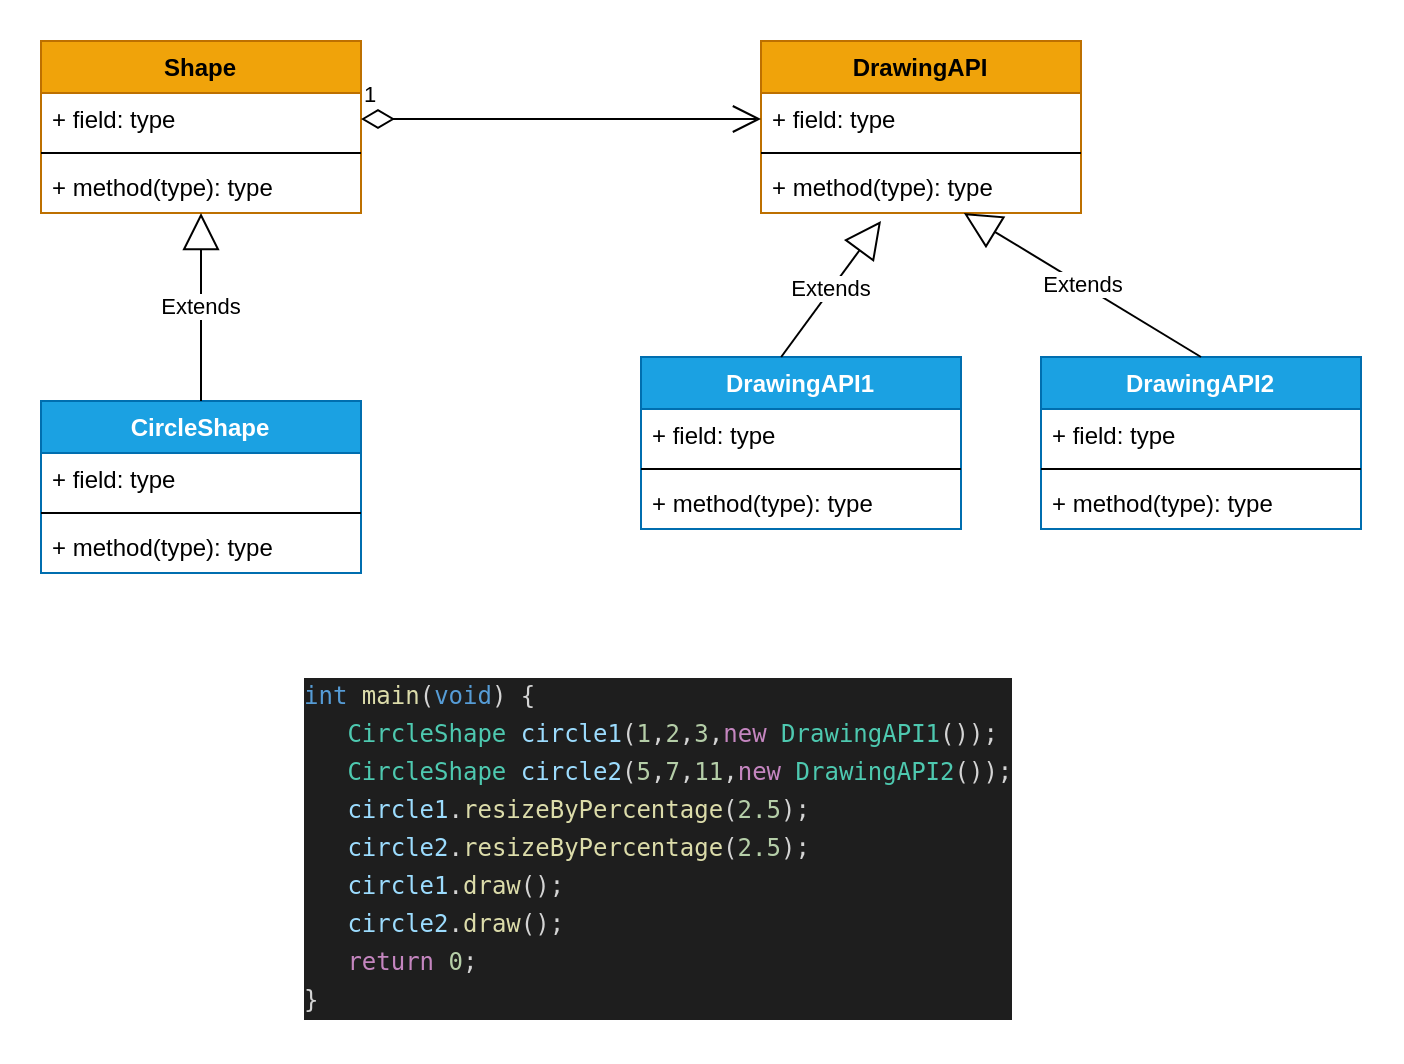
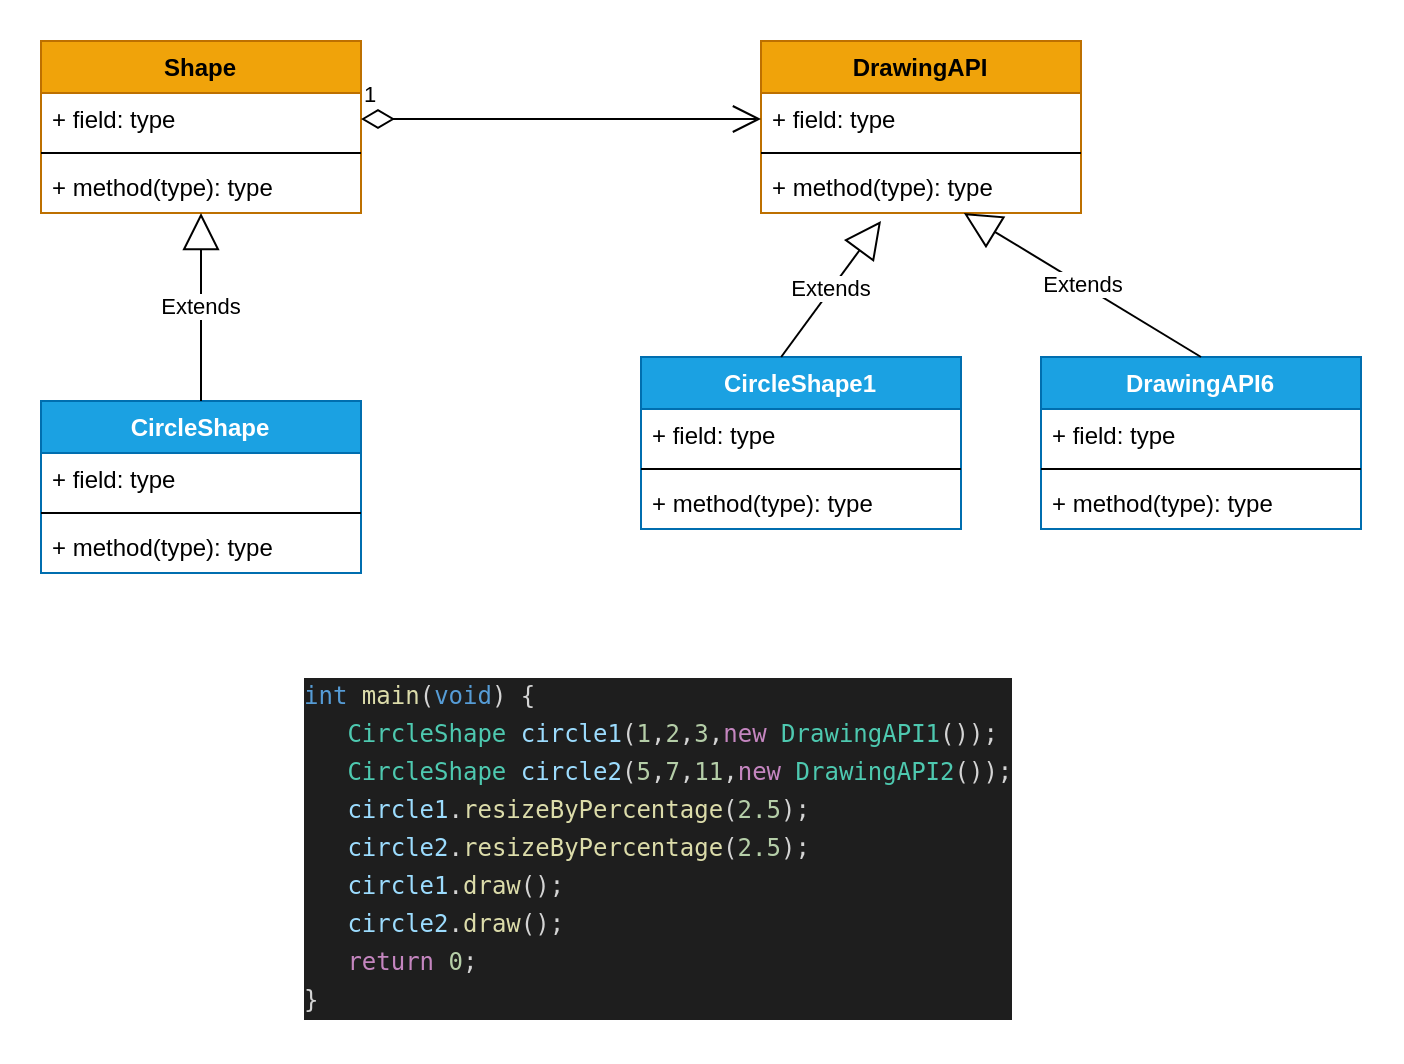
  <mxCell id="0" />
  <mxCell id="1" parent="0" />
  <mxCell id="2" value="DrawingAPI" style="swimlane;fontStyle=1;align=center;verticalAlign=top;childLayout=stackLayout;horizontal=1;startSize=26;horizontalStack=0;resizeParent=1;resizeParentMax=0;resizeLast=0;collapsible=1;marginBottom=0;fillColor=#f0a30a;fontColor=#000000;strokeColor=#BD7000;" parent="1" vertex="1"><mxGeometry x="380" y="20" width="160" height="86" as="geometry" /></mxCell>
  <mxCell id="3" value="+ field: type" style="text;strokeColor=none;fillColor=none;align=left;verticalAlign=top;spacingLeft=4;spacingRight=4;overflow=hidden;rotatable=0;points=[[0,0.5],[1,0.5]];portConstraint=eastwest;" parent="2" vertex="1"><mxGeometry y="26" width="160" height="26" as="geometry" /></mxCell>
  <mxCell id="4" value="" style="line;strokeWidth=1;fillColor=none;align=left;verticalAlign=middle;spacingTop=-1;spacingLeft=3;spacingRight=3;rotatable=0;labelPosition=right;points=[];portConstraint=eastwest;" parent="2" vertex="1"><mxGeometry y="52" width="160" height="8" as="geometry" /></mxCell>
  <mxCell id="5" value="+ method(type): type" style="text;strokeColor=none;fillColor=none;align=left;verticalAlign=top;spacingLeft=4;spacingRight=4;overflow=hidden;rotatable=0;points=[[0,0.5],[1,0.5]];portConstraint=eastwest;" parent="2" vertex="1"><mxGeometry y="60" width="160" height="26" as="geometry" /></mxCell>
- <mxCell id="6" value="DrawingAPI1" style="swimlane;fontStyle=1;align=center;verticalAlign=top;childLayout=stackLayout;horizontal=1;startSize=26;horizontalStack=0;resizeParent=1;resizeParentMax=0;resizeLast=0;collapsible=1;marginBottom=0;fillColor=#1ba1e2;fontColor=#ffffff;strokeColor=#006EAF;" parent="1" vertex="1"><mxGeometry x="320" y="178" width="160" height="86" as="geometry" /></mxCell>
+ <mxCell id="6" value="CircleShape1" style="swimlane;fontStyle=1;align=center;verticalAlign=top;childLayout=stackLayout;horizontal=1;startSize=26;horizontalStack=0;resizeParent=1;resizeParentMax=0;resizeLast=0;collapsible=1;marginBottom=0;fillColor=#1ba1e2;fontColor=#ffffff;strokeColor=#006EAF;" parent="1" vertex="1"><mxGeometry x="320" y="178" width="160" height="86" as="geometry" /></mxCell>
  <mxCell id="7" value="+ field: type" style="text;strokeColor=none;fillColor=none;align=left;verticalAlign=top;spacingLeft=4;spacingRight=4;overflow=hidden;rotatable=0;points=[[0,0.5],[1,0.5]];portConstraint=eastwest;" parent="6" vertex="1"><mxGeometry y="26" width="160" height="26" as="geometry" /></mxCell>
  <mxCell id="8" value="" style="line;strokeWidth=1;fillColor=none;align=left;verticalAlign=middle;spacingTop=-1;spacingLeft=3;spacingRight=3;rotatable=0;labelPosition=right;points=[];portConstraint=eastwest;" parent="6" vertex="1"><mxGeometry y="52" width="160" height="8" as="geometry" /></mxCell>
  <mxCell id="9" value="+ method(type): type" style="text;strokeColor=none;fillColor=none;align=left;verticalAlign=top;spacingLeft=4;spacingRight=4;overflow=hidden;rotatable=0;points=[[0,0.5],[1,0.5]];portConstraint=eastwest;" parent="6" vertex="1"><mxGeometry y="60" width="160" height="26" as="geometry" /></mxCell>
- <mxCell id="10" value="DrawingAPI2" style="swimlane;fontStyle=1;align=center;verticalAlign=top;childLayout=stackLayout;horizontal=1;startSize=26;horizontalStack=0;resizeParent=1;resizeParentMax=0;resizeLast=0;collapsible=1;marginBottom=0;fillColor=#1ba1e2;fontColor=#ffffff;strokeColor=#006EAF;" parent="1" vertex="1"><mxGeometry x="520" y="178" width="160" height="86" as="geometry" /></mxCell>
+ <mxCell id="10" value="DrawingAPI6" style="swimlane;fontStyle=1;align=center;verticalAlign=top;childLayout=stackLayout;horizontal=1;startSize=26;horizontalStack=0;resizeParent=1;resizeParentMax=0;resizeLast=0;collapsible=1;marginBottom=0;fillColor=#1ba1e2;fontColor=#ffffff;strokeColor=#006EAF;" parent="1" vertex="1"><mxGeometry x="520" y="178" width="160" height="86" as="geometry" /></mxCell>
  <mxCell id="11" value="+ field: type" style="text;strokeColor=none;fillColor=none;align=left;verticalAlign=top;spacingLeft=4;spacingRight=4;overflow=hidden;rotatable=0;points=[[0,0.5],[1,0.5]];portConstraint=eastwest;" parent="10" vertex="1"><mxGeometry y="26" width="160" height="26" as="geometry" /></mxCell>
  <mxCell id="12" value="" style="line;strokeWidth=1;fillColor=none;align=left;verticalAlign=middle;spacingTop=-1;spacingLeft=3;spacingRight=3;rotatable=0;labelPosition=right;points=[];portConstraint=eastwest;" parent="10" vertex="1"><mxGeometry y="52" width="160" height="8" as="geometry" /></mxCell>
  <mxCell id="13" value="+ method(type): type" style="text;strokeColor=none;fillColor=none;align=left;verticalAlign=top;spacingLeft=4;spacingRight=4;overflow=hidden;rotatable=0;points=[[0,0.5],[1,0.5]];portConstraint=eastwest;" parent="10" vertex="1"><mxGeometry y="60" width="160" height="26" as="geometry" /></mxCell>
  <mxCell id="14" value="Extends" style="endArrow=block;endSize=16;endFill=0;html=1;entryX=0.375;entryY=1.154;entryDx=0;entryDy=0;entryPerimeter=0;exitX=0.438;exitY=0;exitDx=0;exitDy=0;exitPerimeter=0;" parent="1" source="6" target="5" edge="1"><mxGeometry width="160" relative="1" as="geometry"><mxPoint x="110" y="160" as="sourcePoint" /><mxPoint x="270" y="160" as="targetPoint" /></mxGeometry></mxCell>
  <mxCell id="15" value="Extends" style="endArrow=block;endSize=16;endFill=0;html=1;exitX=0.5;exitY=0;exitDx=0;exitDy=0;" parent="1" source="10" target="5" edge="1"><mxGeometry width="160" relative="1" as="geometry"><mxPoint x="280" y="160" as="sourcePoint" /><mxPoint x="440" y="160" as="targetPoint" /></mxGeometry></mxCell>
  <mxCell id="16" value="Shape" style="swimlane;fontStyle=1;align=center;verticalAlign=top;childLayout=stackLayout;horizontal=1;startSize=26;horizontalStack=0;resizeParent=1;resizeParentMax=0;resizeLast=0;collapsible=1;marginBottom=0;fillColor=#f0a30a;fontColor=#000000;strokeColor=#BD7000;" parent="1" vertex="1"><mxGeometry x="20" y="20" width="160" height="86" as="geometry" /></mxCell>
  <mxCell id="17" value="+ field: type" style="text;strokeColor=none;fillColor=none;align=left;verticalAlign=top;spacingLeft=4;spacingRight=4;overflow=hidden;rotatable=0;points=[[0,0.5],[1,0.5]];portConstraint=eastwest;" parent="16" vertex="1"><mxGeometry y="26" width="160" height="26" as="geometry" /></mxCell>
  <mxCell id="18" value="" style="line;strokeWidth=1;fillColor=none;align=left;verticalAlign=middle;spacingTop=-1;spacingLeft=3;spacingRight=3;rotatable=0;labelPosition=right;points=[];portConstraint=eastwest;" parent="16" vertex="1"><mxGeometry y="52" width="160" height="8" as="geometry" /></mxCell>
  <mxCell id="19" value="+ method(type): type" style="text;strokeColor=none;fillColor=none;align=left;verticalAlign=top;spacingLeft=4;spacingRight=4;overflow=hidden;rotatable=0;points=[[0,0.5],[1,0.5]];portConstraint=eastwest;" parent="16" vertex="1"><mxGeometry y="60" width="160" height="26" as="geometry" /></mxCell>
  <mxCell id="20" value="CircleShape" style="swimlane;fontStyle=1;align=center;verticalAlign=top;childLayout=stackLayout;horizontal=1;startSize=26;horizontalStack=0;resizeParent=1;resizeParentMax=0;resizeLast=0;collapsible=1;marginBottom=0;fillColor=#1ba1e2;fontColor=#ffffff;strokeColor=#006EAF;" parent="1" vertex="1"><mxGeometry x="20" y="200" width="160" height="86" as="geometry" /></mxCell>
  <mxCell id="21" value="+ field: type" style="text;strokeColor=none;fillColor=none;align=left;verticalAlign=top;spacingLeft=4;spacingRight=4;overflow=hidden;rotatable=0;points=[[0,0.5],[1,0.5]];portConstraint=eastwest;" parent="20" vertex="1"><mxGeometry y="26" width="160" height="26" as="geometry" /></mxCell>
  <mxCell id="22" value="" style="line;strokeWidth=1;fillColor=none;align=left;verticalAlign=middle;spacingTop=-1;spacingLeft=3;spacingRight=3;rotatable=0;labelPosition=right;points=[];portConstraint=eastwest;" parent="20" vertex="1"><mxGeometry y="52" width="160" height="8" as="geometry" /></mxCell>
  <mxCell id="23" value="+ method(type): type" style="text;strokeColor=none;fillColor=none;align=left;verticalAlign=top;spacingLeft=4;spacingRight=4;overflow=hidden;rotatable=0;points=[[0,0.5],[1,0.5]];portConstraint=eastwest;" parent="20" vertex="1"><mxGeometry y="60" width="160" height="26" as="geometry" /></mxCell>
  <mxCell id="24" value="Extends" style="endArrow=block;endSize=16;endFill=0;html=1;exitX=0.5;exitY=0;exitDx=0;exitDy=0;" parent="1" source="20" target="19" edge="1"><mxGeometry width="160" relative="1" as="geometry"><mxPoint x="550" y="160" as="sourcePoint" /><mxPoint x="710" y="160" as="targetPoint" /></mxGeometry></mxCell>
  <mxCell id="25" value="1" style="endArrow=open;html=1;endSize=12;startArrow=diamondThin;startSize=14;startFill=0;edgeStyle=orthogonalEdgeStyle;align=left;verticalAlign=bottom;entryX=0;entryY=0.5;entryDx=0;entryDy=0;" parent="1" source="17" target="3" edge="1"><mxGeometry x="-1" y="3" relative="1" as="geometry"><mxPoint x="290" y="80" as="sourcePoint" /><mxPoint x="290" y="40" as="targetPoint" /></mxGeometry></mxCell>
  <mxCell id="26" value="&lt;div style=&quot;color: rgb(212 , 212 , 212) ; background-color: rgb(30 , 30 , 30) ; font-weight: normal ; line-height: 19px&quot;&gt;&lt;pre&gt;&lt;span style=&quot;color: rgb(86 , 156 , 214)&quot;&gt;int&lt;/span&gt;&lt;span style=&quot;color: rgb(212 , 212 , 212)&quot;&gt; &lt;/span&gt;&lt;span style=&quot;color: rgb(220 , 220 , 170)&quot;&gt;main&lt;/span&gt;&lt;span style=&quot;color: rgb(212 , 212 , 212)&quot;&gt;(&lt;/span&gt;&lt;span style=&quot;color: rgb(86 , 156 , 214)&quot;&gt;void&lt;/span&gt;&lt;span style=&quot;color: rgb(212 , 212 , 212)&quot;&gt;) {&lt;br&gt;&lt;/span&gt;&lt;span style=&quot;color: rgb(212 , 212 , 212)&quot;&gt;&amp;nbsp; &amp;nbsp;&lt;/span&gt;&lt;span style=&quot;color: rgb(78 , 201 , 176)&quot;&gt;CircleShape&lt;/span&gt;&lt;span style=&quot;color: rgb(212 , 212 , 212)&quot;&gt; &lt;/span&gt;&lt;span style=&quot;color: rgb(156 , 220 , 254)&quot;&gt;circle1&lt;/span&gt;&lt;span style=&quot;color: rgb(212 , 212 , 212)&quot;&gt;(&lt;/span&gt;&lt;span style=&quot;color: rgb(181 , 206 , 168)&quot;&gt;1&lt;/span&gt;&lt;span style=&quot;color: rgb(212 , 212 , 212)&quot;&gt;,&lt;/span&gt;&lt;span style=&quot;color: rgb(181 , 206 , 168)&quot;&gt;2&lt;/span&gt;&lt;span style=&quot;color: rgb(212 , 212 , 212)&quot;&gt;,&lt;/span&gt;&lt;span style=&quot;color: rgb(181 , 206 , 168)&quot;&gt;3&lt;/span&gt;&lt;span style=&quot;color: rgb(212 , 212 , 212)&quot;&gt;,&lt;/span&gt;&lt;span style=&quot;color: rgb(197 , 134 , 192)&quot;&gt;new&lt;/span&gt;&lt;span style=&quot;color: rgb(212 , 212 , 212)&quot;&gt; &lt;/span&gt;&lt;span style=&quot;color: rgb(78 , 201 , 176)&quot;&gt;DrawingAPI1&lt;/span&gt;&lt;span style=&quot;color: rgb(212 , 212 , 212)&quot;&gt;());&lt;br&gt;&lt;/span&gt;&lt;span style=&quot;color: rgb(212 , 212 , 212)&quot;&gt;&amp;nbsp; &amp;nbsp;&lt;/span&gt;&lt;span style=&quot;color: rgb(78 , 201 , 176)&quot;&gt;CircleShape&lt;/span&gt;&lt;span style=&quot;color: rgb(212 , 212 , 212)&quot;&gt; &lt;/span&gt;&lt;span style=&quot;color: rgb(156 , 220 , 254)&quot;&gt;circle2&lt;/span&gt;&lt;span style=&quot;color: rgb(212 , 212 , 212)&quot;&gt;(&lt;/span&gt;&lt;span style=&quot;color: rgb(181 , 206 , 168)&quot;&gt;5&lt;/span&gt;&lt;span style=&quot;color: rgb(212 , 212 , 212)&quot;&gt;,&lt;/span&gt;&lt;span style=&quot;color: rgb(181 , 206 , 168)&quot;&gt;7&lt;/span&gt;&lt;span style=&quot;color: rgb(212 , 212 , 212)&quot;&gt;,&lt;/span&gt;&lt;span style=&quot;color: rgb(181 , 206 , 168)&quot;&gt;11&lt;/span&gt;&lt;span style=&quot;color: rgb(212 , 212 , 212)&quot;&gt;,&lt;/span&gt;&lt;span style=&quot;color: rgb(197 , 134 , 192)&quot;&gt;new&lt;/span&gt;&lt;span style=&quot;color: rgb(212 , 212 , 212)&quot;&gt; &lt;/span&gt;&lt;span style=&quot;color: rgb(78 , 201 , 176)&quot;&gt;DrawingAPI2&lt;/span&gt;&lt;span style=&quot;color: rgb(212 , 212 , 212)&quot;&gt;());&lt;br&gt;&lt;/span&gt;&lt;span style=&quot;color: rgb(212 , 212 , 212)&quot;&gt;&amp;nbsp; &amp;nbsp;&lt;/span&gt;&lt;span style=&quot;color: rgb(156 , 220 , 254)&quot;&gt;circle1&lt;/span&gt;&lt;span style=&quot;color: rgb(212 , 212 , 212)&quot;&gt;.&lt;/span&gt;&lt;span style=&quot;color: rgb(220 , 220 , 170)&quot;&gt;resizeByPercentage&lt;/span&gt;&lt;span style=&quot;color: rgb(212 , 212 , 212)&quot;&gt;(&lt;/span&gt;&lt;span style=&quot;color: rgb(181 , 206 , 168)&quot;&gt;2.5&lt;/span&gt;&lt;span style=&quot;color: rgb(212 , 212 , 212)&quot;&gt;);&lt;br&gt;&lt;/span&gt;&lt;span style=&quot;color: rgb(212 , 212 , 212)&quot;&gt;&amp;nbsp; &amp;nbsp;&lt;/span&gt;&lt;span style=&quot;color: rgb(156 , 220 , 254)&quot;&gt;circle2&lt;/span&gt;&lt;span style=&quot;color: rgb(212 , 212 , 212)&quot;&gt;.&lt;/span&gt;&lt;span style=&quot;color: rgb(220 , 220 , 170)&quot;&gt;resizeByPercentage&lt;/span&gt;&lt;span style=&quot;color: rgb(212 , 212 , 212)&quot;&gt;(&lt;/span&gt;&lt;span style=&quot;color: rgb(181 , 206 , 168)&quot;&gt;2.5&lt;/span&gt;&lt;span style=&quot;color: rgb(212 , 212 , 212)&quot;&gt;);&lt;br&gt;&lt;/span&gt;&lt;span style=&quot;color: rgb(212 , 212 , 212)&quot;&gt;&amp;nbsp; &amp;nbsp;&lt;/span&gt;&lt;span style=&quot;color: rgb(156 , 220 , 254)&quot;&gt;circle1&lt;/span&gt;&lt;span style=&quot;color: rgb(212 , 212 , 212)&quot;&gt;.&lt;/span&gt;&lt;span style=&quot;color: rgb(220 , 220 , 170)&quot;&gt;draw&lt;/span&gt;&lt;span style=&quot;color: rgb(212 , 212 , 212)&quot;&gt;();&lt;br&gt;&lt;/span&gt;&lt;span style=&quot;color: rgb(212 , 212 , 212)&quot;&gt;&amp;nbsp; &amp;nbsp;&lt;/span&gt;&lt;span style=&quot;color: rgb(156 , 220 , 254)&quot;&gt;circle2&lt;/span&gt;&lt;span style=&quot;color: rgb(212 , 212 , 212)&quot;&gt;.&lt;/span&gt;&lt;span style=&quot;color: rgb(220 , 220 , 170)&quot;&gt;draw&lt;/span&gt;&lt;span style=&quot;color: rgb(212 , 212 , 212)&quot;&gt;();&lt;br&gt;&lt;/span&gt;&lt;span style=&quot;color: rgb(212 , 212 , 212)&quot;&gt;&amp;nbsp; &amp;nbsp;&lt;/span&gt;&lt;span style=&quot;color: rgb(197 , 134 , 192)&quot;&gt;return&lt;/span&gt;&lt;span style=&quot;color: rgb(212 , 212 , 212)&quot;&gt; &lt;/span&gt;&lt;span style=&quot;color: rgb(181 , 206 , 168)&quot;&gt;0&lt;/span&gt;&lt;span style=&quot;color: rgb(212 , 212 , 212)&quot;&gt;;&lt;br&gt;&lt;/span&gt;&lt;span style=&quot;color: rgb(212 , 212 , 212)&quot;&gt;}&lt;/span&gt;&lt;/pre&gt;&lt;/div&gt;" style="text;whiteSpace=wrap;html=1;" parent="1" vertex="1"><mxGeometry x="150" y="320" width="400" height="190" as="geometry" /></mxCell>
